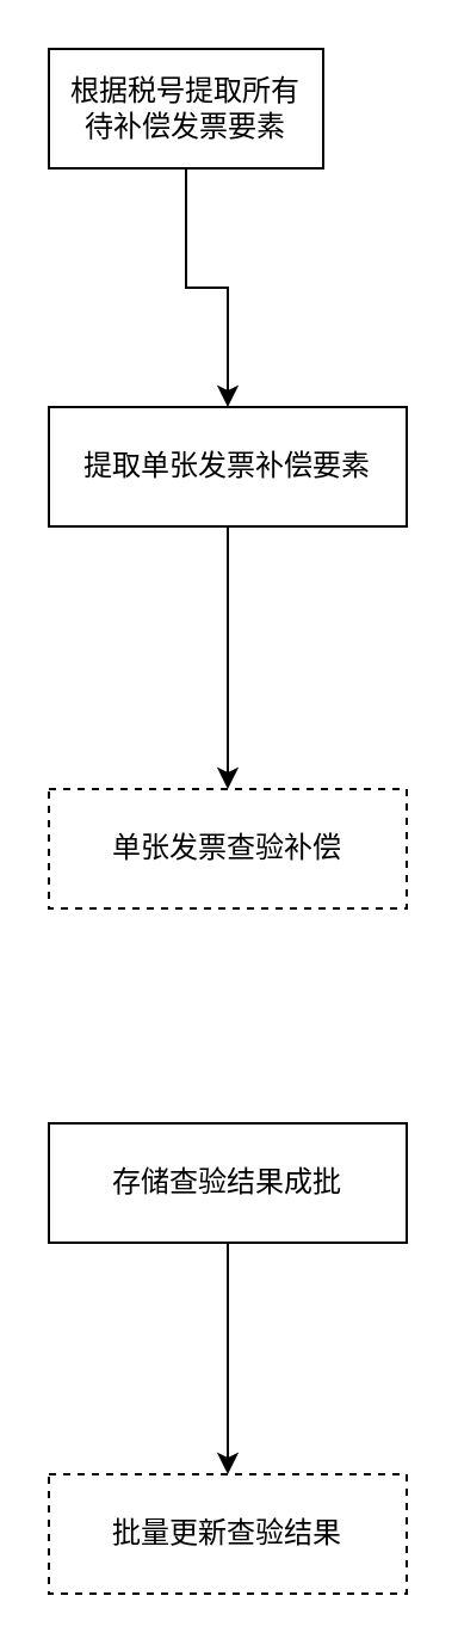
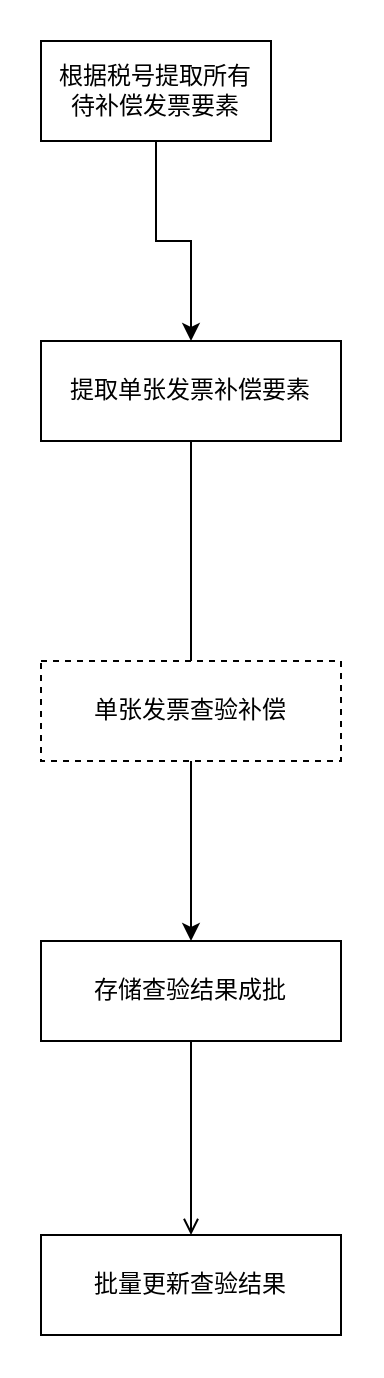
  <mxCell id="0" />
  <mxCell id="1" parent="0" />
- <mxCell id="2" style="edgeStyle=orthogonalEdgeStyle;rounded=0;orthogonalLoop=1;jettySize=auto;html=1;entryX=0.5;entryY=0;entryDx=0;entryDy=0;" edge="1" parent="1" source="3" target="7"><mxGeometry relative="1" as="geometry" /></mxCell>
+ <mxCell id="2" style="edgeStyle=orthogonalEdgeStyle;rounded=0;orthogonalLoop=1;jettySize=auto;html=1;entryX=0.5;entryY=0;entryDx=0;entryDy=0;endArrow=none;" edge="1" parent="1" source="3" target="7"><mxGeometry relative="1" as="geometry" /></mxCell>
  <mxCell id="3" value="提取单张发票补偿要素" style="rounded=0;whiteSpace=wrap;html=1;" vertex="1" parent="1"><mxGeometry x="20" y="170" width="150" height="50" as="geometry" /></mxCell>
  <mxCell id="4" style="edgeStyle=orthogonalEdgeStyle;rounded=0;orthogonalLoop=1;jettySize=auto;html=1;entryX=0.5;entryY=0;entryDx=0;entryDy=0;" edge="1" parent="1" source="5" target="3"><mxGeometry relative="1" as="geometry" /></mxCell>
  <mxCell id="5" value="根据税号提取所有&lt;br&gt;待补偿发票要素" style="rounded=0;whiteSpace=wrap;html=1;" vertex="1" parent="1"><mxGeometry x="20" y="20" width="115" height="50" as="geometry" /></mxCell>
+ <mxCell id="6" style="edgeStyle=orthogonalEdgeStyle;rounded=0;orthogonalLoop=1;jettySize=auto;html=1;entryX=0.5;entryY=0;entryDx=0;entryDy=0;" edge="1" parent="1" source="7" target="9"><mxGeometry relative="1" as="geometry" /></mxCell>
  <mxCell id="7" value="单张发票查验补偿" style="rounded=0;whiteSpace=wrap;html=1;dashed=1;" vertex="1" parent="1"><mxGeometry x="20" y="330" width="150" height="50" as="geometry" /></mxCell>
- <mxCell id="8" style="edgeStyle=orthogonalEdgeStyle;rounded=0;orthogonalLoop=1;jettySize=auto;html=1;entryX=0.5;entryY=0;entryDx=0;entryDy=0;" edge="1" parent="1" source="9" target="10"><mxGeometry relative="1" as="geometry" /></mxCell>
+ <mxCell id="8" style="edgeStyle=orthogonalEdgeStyle;rounded=0;orthogonalLoop=1;jettySize=auto;html=1;entryX=0.5;entryY=0;entryDx=0;entryDy=0;endArrow=open;" edge="1" parent="1" source="9" target="10"><mxGeometry relative="1" as="geometry" /></mxCell>
  <mxCell id="9" value="存储查验结果成批" style="rounded=0;whiteSpace=wrap;html=1;" vertex="1" parent="1"><mxGeometry x="20" y="470" width="150" height="50" as="geometry" /></mxCell>
- <mxCell id="10" value="批量更新查验结果" style="rounded=0;whiteSpace=wrap;html=1;dashed=1;" vertex="1" parent="1"><mxGeometry x="20" y="617" width="150" height="50" as="geometry" /></mxCell>
+ <mxCell id="10" value="批量更新查验结果" style="rounded=0;whiteSpace=wrap;html=1;" vertex="1" parent="1"><mxGeometry x="20" y="617" width="150" height="50" as="geometry" /></mxCell>
